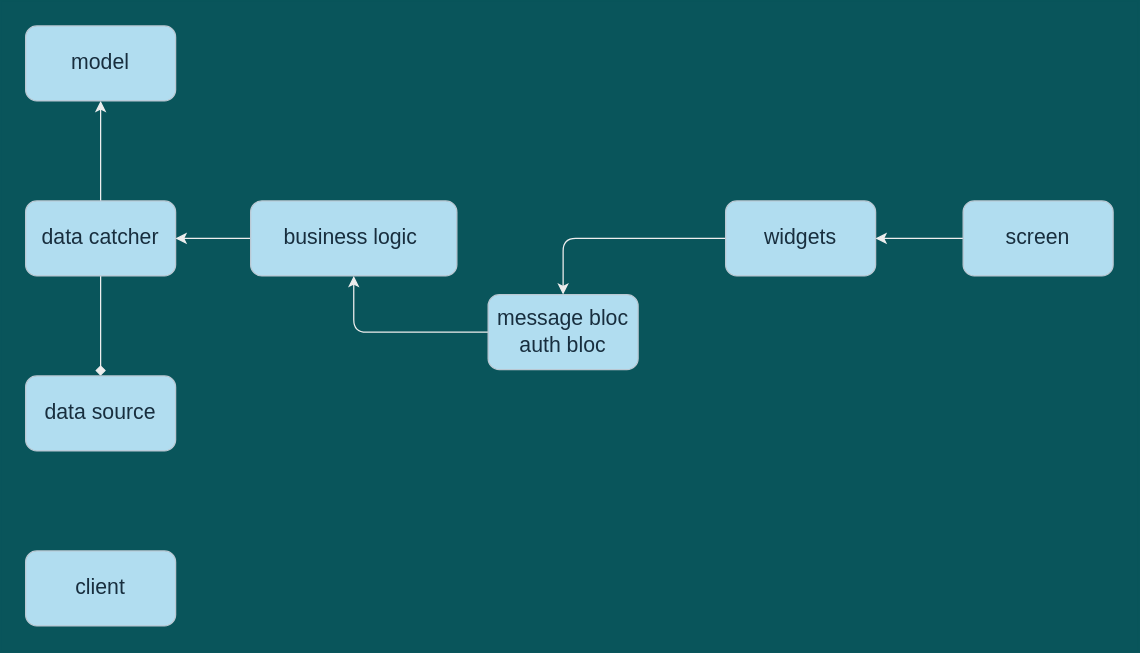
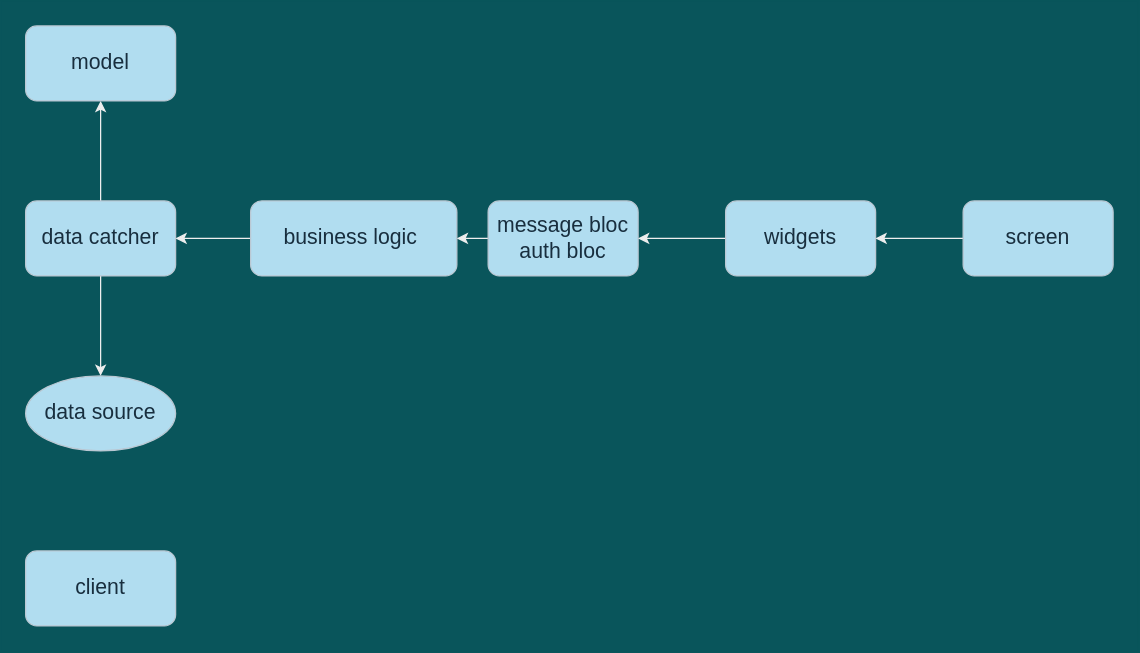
  <mxCell id="0" />
  <mxCell id="1" parent="0" />
- <mxCell id="2" value="" style="edgeStyle=orthogonalEdgeStyle;orthogonalLoop=1;jettySize=auto;html=1;fontSize=17;strokeColor=#EEEEEE;labelBackgroundColor=#09555B;fontColor=#FFFFFF;endArrow=diamond;" edge="1" parent="1" source="4" target="5"><mxGeometry relative="1" as="geometry" /></mxCell>
+ <mxCell id="2" value="" style="edgeStyle=orthogonalEdgeStyle;orthogonalLoop=1;jettySize=auto;html=1;fontSize=17;strokeColor=#EEEEEE;labelBackgroundColor=#09555B;fontColor=#FFFFFF;" edge="1" parent="1" source="4" target="5"><mxGeometry relative="1" as="geometry" /></mxCell>
  <mxCell id="3" value="" style="edgeStyle=orthogonalEdgeStyle;orthogonalLoop=1;jettySize=auto;html=1;fontSize=17;strokeColor=#EEEEEE;labelBackgroundColor=#09555B;fontColor=#FFFFFF;" edge="1" parent="1" source="4" target="7"><mxGeometry relative="1" as="geometry" /></mxCell>
  <mxCell id="4" value="data catcher" style="whiteSpace=wrap;html=1;fontSize=17;fillColor=#B1DDF0;strokeColor=#BAC8D3;fontColor=#182E3E;rounded=1;" vertex="1" parent="1"><mxGeometry x="20" y="160" width="120" height="60" as="geometry" /></mxCell>
- <mxCell id="5" value="data source" style="whiteSpace=wrap;html=1;fontSize=17;fillColor=#B1DDF0;strokeColor=#BAC8D3;fontColor=#182E3E;rounded=1;" vertex="1" parent="1"><mxGeometry x="20" y="300" width="120" height="60" as="geometry" /></mxCell>
+ <mxCell id="5" value="data source" style="ellipse;whiteSpace=wrap;html=1;fontSize=17;fillColor=#B1DDF0;strokeColor=#BAC8D3;fontColor=#182E3E;" vertex="1" parent="1"><mxGeometry x="20" y="300" width="120" height="60" as="geometry" /></mxCell>
  <mxCell id="6" value="client" style="whiteSpace=wrap;html=1;fontSize=17;fillColor=#B1DDF0;strokeColor=#BAC8D3;fontColor=#182E3E;rounded=1;" vertex="1" parent="1"><mxGeometry x="20" y="440" width="120" height="60" as="geometry" /></mxCell>
  <mxCell id="7" value="model" style="whiteSpace=wrap;html=1;fontSize=17;fillColor=#B1DDF0;strokeColor=#BAC8D3;fontColor=#182E3E;rounded=1;" vertex="1" parent="1"><mxGeometry x="20" y="20" width="120" height="60" as="geometry" /></mxCell>
  <mxCell id="8" value="" style="edgeStyle=orthogonalEdgeStyle;orthogonalLoop=1;jettySize=auto;html=1;fontSize=17;strokeColor=#EEEEEE;labelBackgroundColor=#09555B;fontColor=#FFFFFF;" edge="1" parent="1" source="9" target="4"><mxGeometry relative="1" as="geometry" /></mxCell>
  <mxCell id="9" value="business logic&amp;nbsp;" style="whiteSpace=wrap;html=1;fontSize=17;fillColor=#B1DDF0;strokeColor=#BAC8D3;fontColor=#182E3E;rounded=1;" vertex="1" parent="1"><mxGeometry x="200" y="160" width="165" height="60" as="geometry" /></mxCell>
  <mxCell id="10" value="" style="edgeStyle=orthogonalEdgeStyle;orthogonalLoop=1;jettySize=auto;html=1;fontSize=17;strokeColor=#EEEEEE;labelBackgroundColor=#09555B;fontColor=#FFFFFF;" edge="1" parent="1" source="11" target="9"><mxGeometry relative="1" as="geometry" /></mxCell>
- <mxCell id="11" value="message bloc&lt;br&gt;auth bloc" style="whiteSpace=wrap;html=1;fontSize=17;fillColor=#B1DDF0;strokeColor=#BAC8D3;fontColor=#182E3E;rounded=1;" vertex="1" parent="1"><mxGeometry x="390" y="235" width="120" height="60" as="geometry" /></mxCell>
+ <mxCell id="11" value="message bloc&lt;br&gt;auth bloc" style="whiteSpace=wrap;html=1;fontSize=17;fillColor=#B1DDF0;strokeColor=#BAC8D3;fontColor=#182E3E;rounded=1;" vertex="1" parent="1"><mxGeometry x="390" y="160" width="120" height="60" as="geometry" /></mxCell>
  <mxCell id="12" value="" style="edgeStyle=orthogonalEdgeStyle;orthogonalLoop=1;jettySize=auto;html=1;fontSize=17;strokeColor=#EEEEEE;labelBackgroundColor=#09555B;fontColor=#FFFFFF;" edge="1" parent="1" source="13" target="11"><mxGeometry relative="1" as="geometry" /></mxCell>
  <mxCell id="13" value="widgets" style="whiteSpace=wrap;html=1;fontSize=17;fillColor=#B1DDF0;strokeColor=#BAC8D3;fontColor=#182E3E;rounded=1;" vertex="1" parent="1"><mxGeometry x="580" y="160" width="120" height="60" as="geometry" /></mxCell>
  <mxCell id="14" value="" style="edgeStyle=orthogonalEdgeStyle;orthogonalLoop=1;jettySize=auto;html=1;fontSize=17;strokeColor=#EEEEEE;labelBackgroundColor=#09555B;fontColor=#FFFFFF;" edge="1" parent="1" source="15" target="13"><mxGeometry relative="1" as="geometry" /></mxCell>
  <mxCell id="15" value="screen" style="whiteSpace=wrap;html=1;fontSize=17;fillColor=#B1DDF0;strokeColor=#BAC8D3;fontColor=#182E3E;rounded=1;" vertex="1" parent="1"><mxGeometry x="770" y="160" width="120" height="60" as="geometry" /></mxCell>
